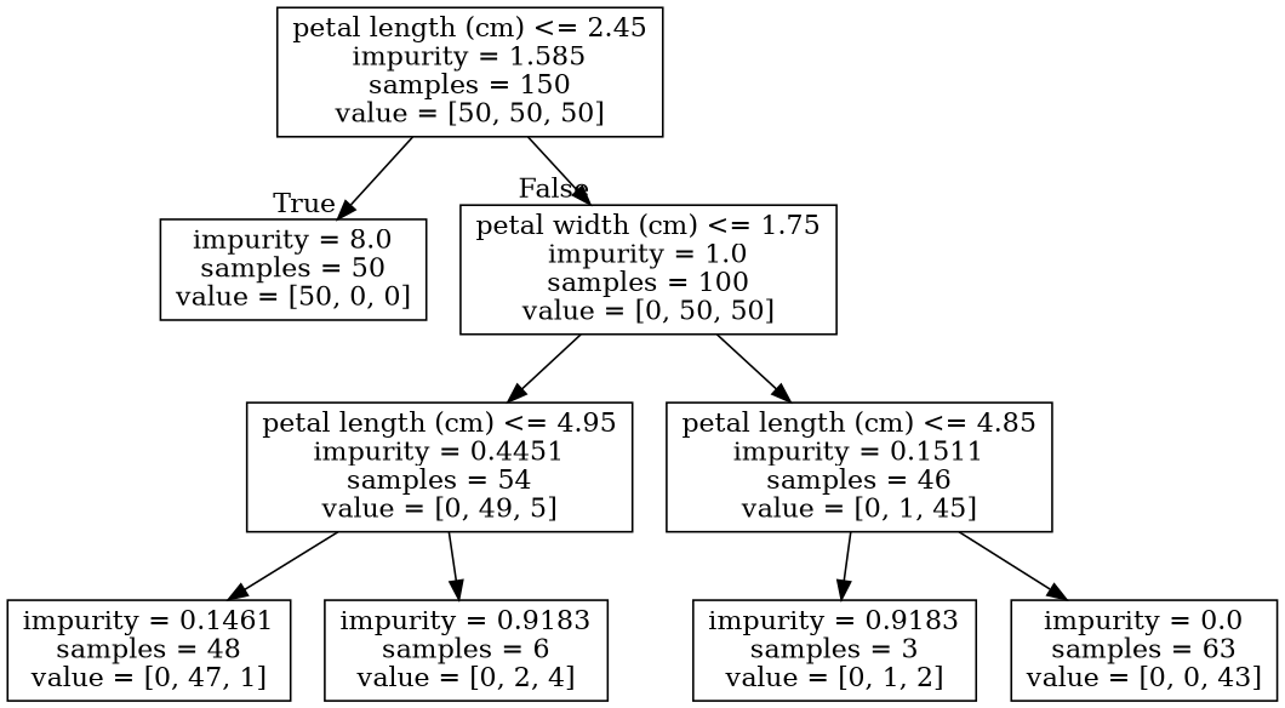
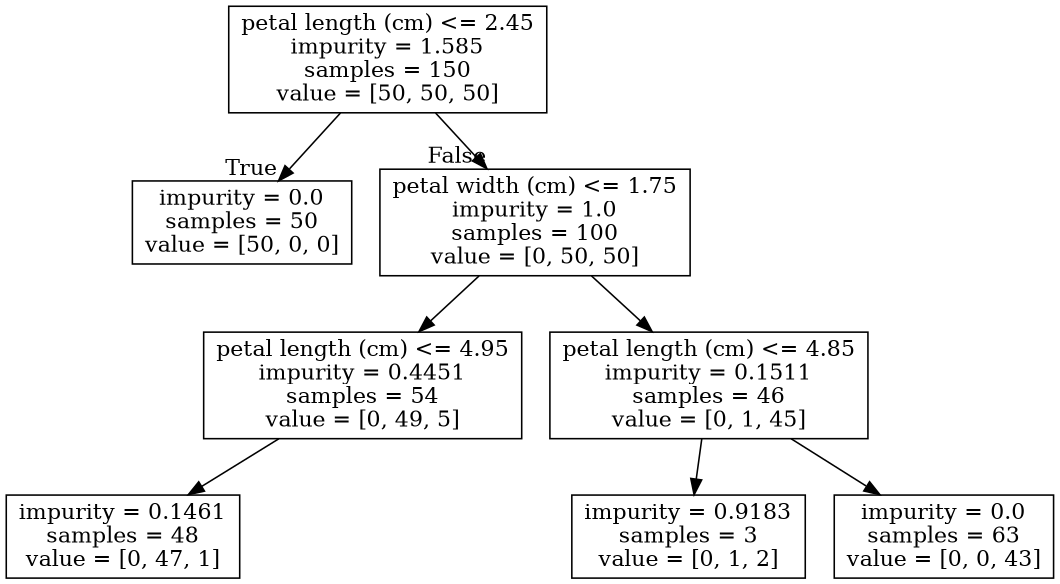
  digraph {
    node [shape=box]
    n1 [label="petal length (cm) <= 2.45\nimpurity = 1.585\nsamples = 150\nvalue = [50, 50, 50]"]
-   n2 [label="impurity = 8.0\nsamples = 50\nvalue = [50, 0, 0]"]
+   n2 [label="impurity = 0.0\nsamples = 50\nvalue = [50, 0, 0]"]
    n3 [label="petal width (cm) <= 1.75\nimpurity = 1.0\nsamples = 100\nvalue = [0, 50, 50]"]
    n4 [label="petal length (cm) <= 4.95\nimpurity = 0.4451\nsamples = 54\nvalue = [0, 49, 5]"]
    n5 [label="petal length (cm) <= 4.85\nimpurity = 0.1511\nsamples = 46\nvalue = [0, 1, 45]"]
    n6 [label="impurity = 0.1461\nsamples = 48\nvalue = [0, 47, 1]"]
-   n7 [label="impurity = 0.9183\nsamples = 6\nvalue = [0, 2, 4]"]
    n8 [label="impurity = 0.9183\nsamples = 3\nvalue = [0, 1, 2]"]
    n9 [label="impurity = 0.0\nsamples = 63\nvalue = [0, 0, 43]"]
    n1 -> n2 [headlabel=True labelangle=45 labeldistance=2.5]
    n1 -> n3 [headlabel=False labelangle=-45 labeldistance=2.5]
    n3 -> n4
    n3 -> n5
    n4 -> n6
-   n4 -> n7
    n5 -> n8
    n5 -> n9
  }
